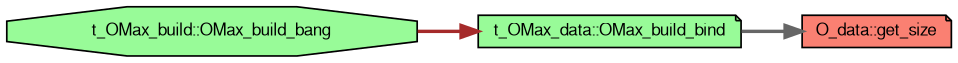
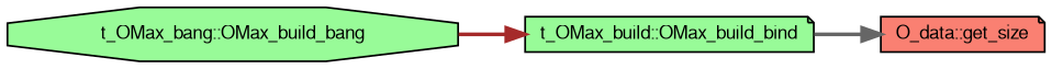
  digraph {
    rankdir=LR
    node [color=black fillcolor=palegreen fontname=FreeSans fontsize=10 shape=note style=filled]
    edge [fontname=FreeSans fontsize=10 labelfontname=FreeSans labelfontsize=10 style=bold]
-   n1 [fontcolor=black height=0.2 label="t_OMax_build::OMax_build_bang" shape=octagon width=0.4]
-   n2 [height=0.2 label="t_OMax_data::OMax_build_bind" width=0.4]
+   n1 [fontcolor=black height=0.2 label="t_OMax_bang::OMax_build_bang" shape=octagon width=0.4]
+   n2 [height=0.2 label="t_OMax_build::OMax_build_bind" width=0.4]
    n3 [fillcolor=salmon height=0.2 label="O_data::get_size" width=0.4]
    n1 -> n2 [color=brown]
    n2 -> n3 [color=gray40]
  }
